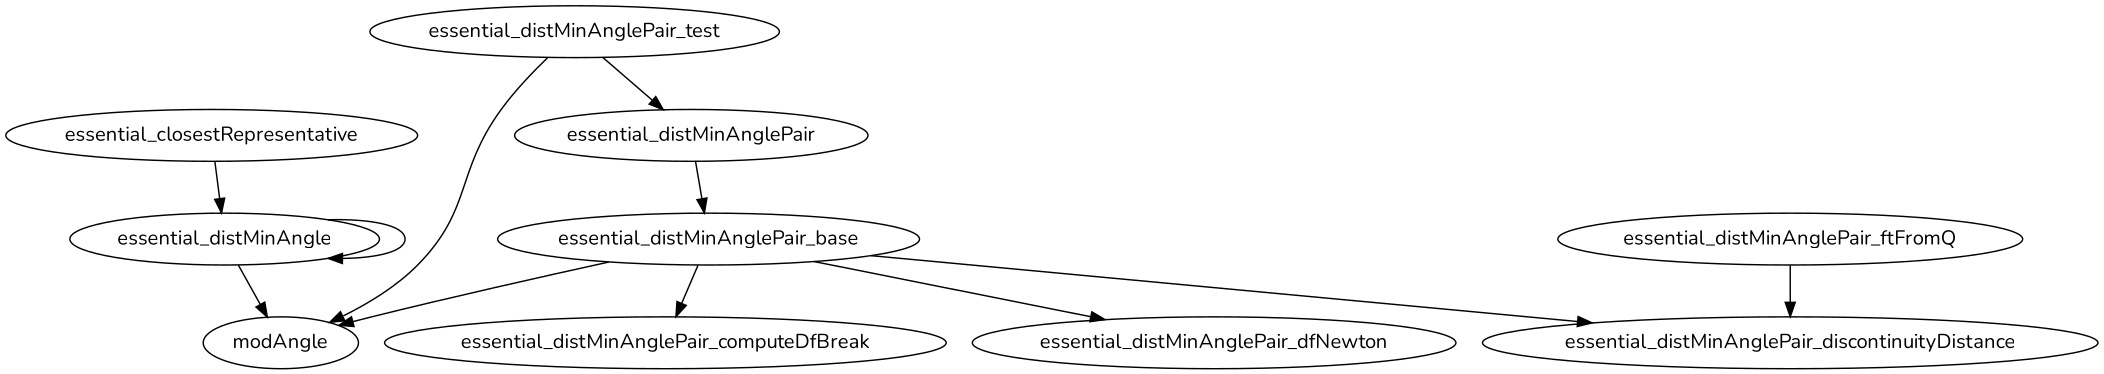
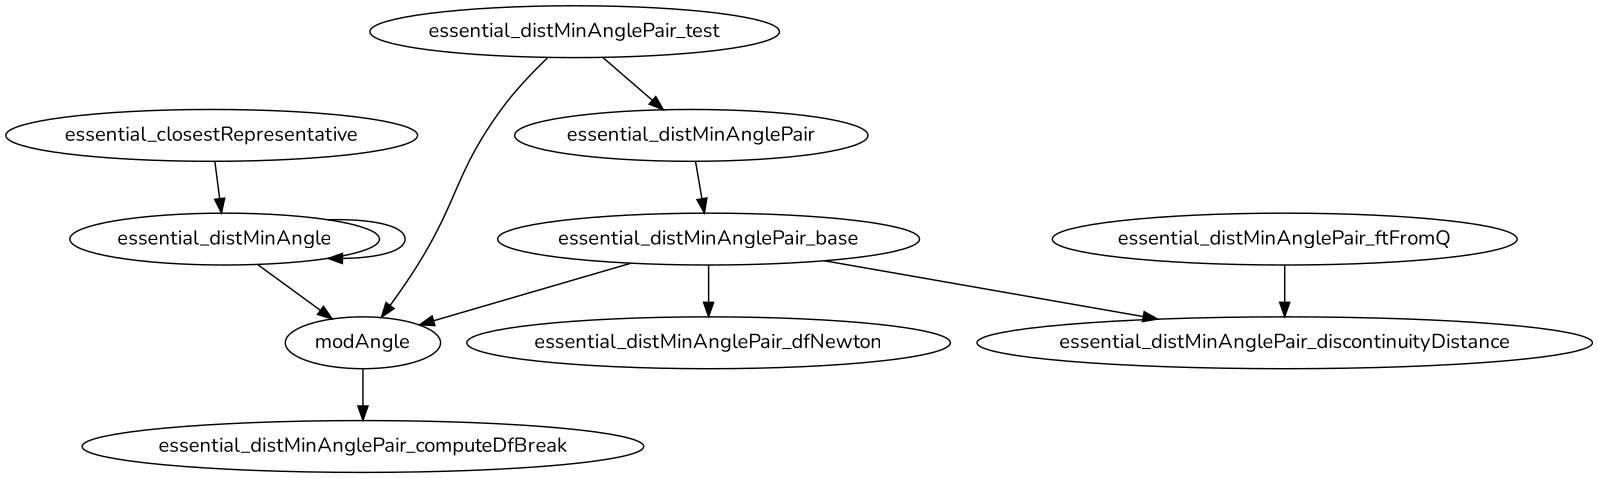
  digraph {
    fontname=Nunito
    node [fontname=Nunito]
    edge [fontname=Nunito]
    essential_closestRepresentative
    essential_distMinAngle
    modAngle
    essential_distMinAnglePair
    essential_distMinAnglePair_base
    essential_distMinAnglePair_computeDfBreak
    essential_distMinAnglePair_dfNewton
    essential_distMinAnglePair_discontinuityDistance
    essential_distMinAnglePair_ftFromQ
    essential_distMinAnglePair_test
    essential_closestRepresentative -> essential_distMinAngle
    essential_distMinAngle -> essential_distMinAngle
    essential_distMinAngle -> modAngle
    essential_distMinAnglePair -> essential_distMinAnglePair_base
    essential_distMinAnglePair_base -> modAngle
-   essential_distMinAnglePair_base -> essential_distMinAnglePair_computeDfBreak
+   modAngle -> essential_distMinAnglePair_computeDfBreak
    essential_distMinAnglePair_base -> essential_distMinAnglePair_dfNewton
    essential_distMinAnglePair_base -> essential_distMinAnglePair_discontinuityDistance
    essential_distMinAnglePair_ftFromQ -> essential_distMinAnglePair_discontinuityDistance
    essential_distMinAnglePair_test -> modAngle
    essential_distMinAnglePair_test -> essential_distMinAnglePair
  }
